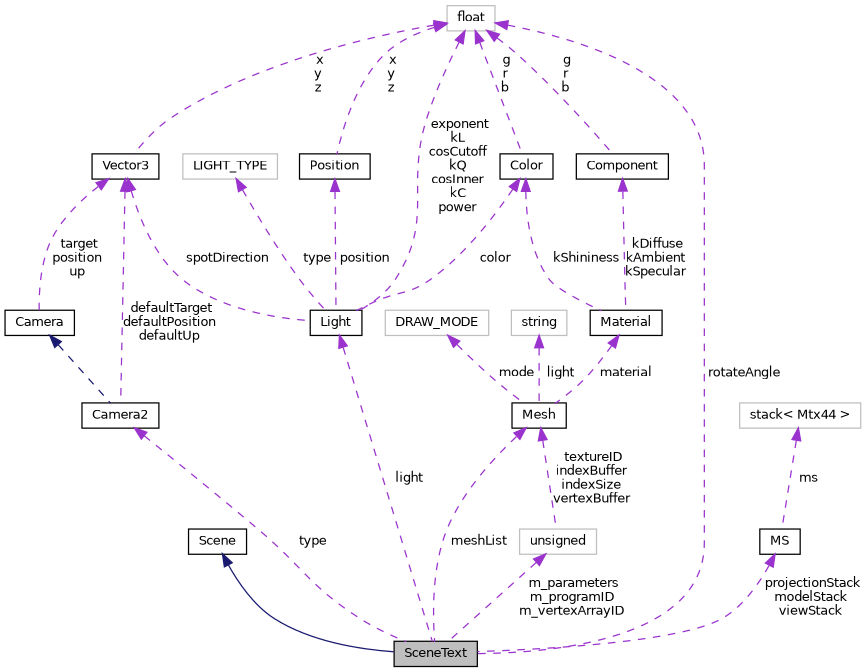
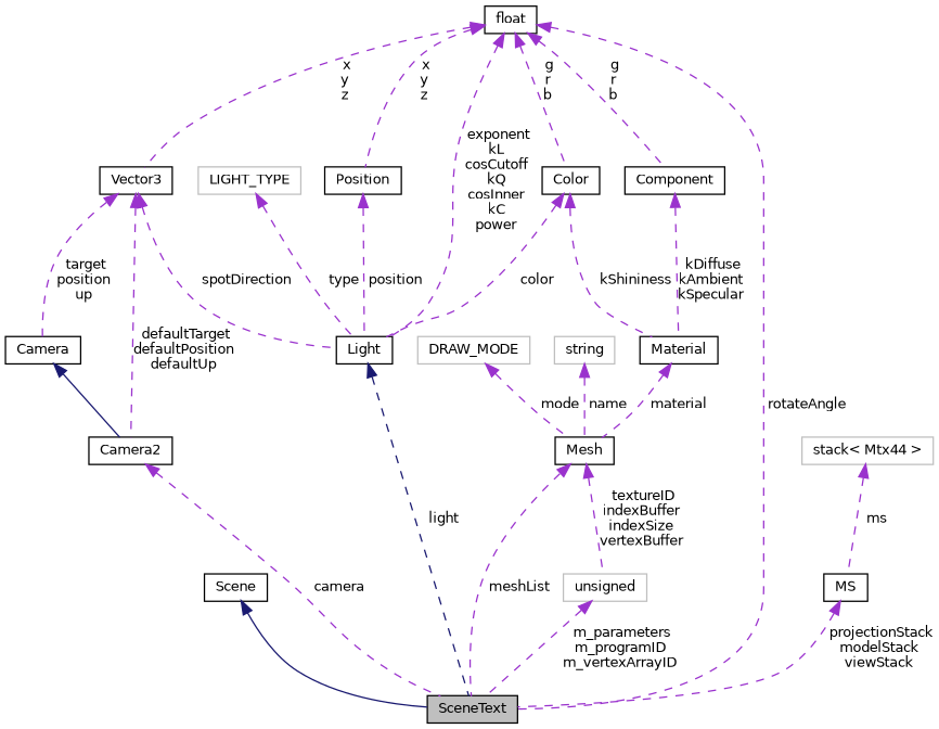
  digraph {
    node [color=black fontname=Helvetica fontsize=10 shape=record]
    edge [color=darkorchid3 dir=back fontname=Helvetica fontsize=10 labelfontname=Helvetica labelfontsize=10 style=dashed]
    n1 [fillcolor=grey75 fontcolor=black height=0.2 label=SceneText style=filled width=0.4]
    n2 [height=0.2 label=Scene width=0.4]
    n3 [height=0.2 label=Light width=0.4]
-   n4 [color=grey75 height=0.2 label=float width=0.4]
+   n4 [height=0.2 label=float width=0.4]
    n5 [height=0.2 label=Position width=0.4]
    n6 [height=0.2 label=Vector3 width=0.4]
    n7 [height=0.2 label=Color width=0.4]
    n8 [height=0.2 label=Component width=0.4]
    n9 [height=0.2 label=Camera2 width=0.4]
    n10 [height=0.2 label=Camera width=0.4]
    n11 [height=0.2 label=Material width=0.4]
    n12 [height=0.2 label=Mesh width=0.4]
    n13 [color=grey75 height=0.2 label=LIGHT_TYPE width=0.4]
    n14 [height=0.2 label=MS width=0.4]
    n15 [color=grey75 height=0.2 label="stack\< Mtx44 \>" width=0.4]
    n16 [color=grey75 height=0.2 label=unsigned width=0.4]
    n17 [color=grey75 height=0.2 label=DRAW_MODE width=0.4]
    n18 [color=grey75 height=0.2 label=string width=0.4]
    n2 -> n1 [color=midnightblue style=solid]
-   n3 -> n1 [label=" light"]
+   n3 -> n1 [color=midnightblue label=" light"]
    n4 -> n1 [label=" rotateAngle"]
    n4 -> n3 [label=" exponent\nkL\ncosCutoff\nkQ\ncosInner\nkC\npower"]
    n4 -> n5 [label=" x\ny\nz"]
    n4 -> n6 [label=" x\ny\nz"]
    n4 -> n7 [label=" g\nr\nb"]
    n4 -> n8 [label=" g\nr\nb"]
    n5 -> n3 [label=" position"]
    n6 -> n3 [label=" spotDirection"]
    n6 -> n9 [label=" defaultTarget\ndefaultPosition\ndefaultUp"]
    n6 -> n10 [label=" target\nposition\nup"]
    n7 -> n3 [label=" color"]
    n7 -> n11 [label=" kShininess"]
    n8 -> n11 [label=" kDiffuse\nkAmbient\nkSpecular"]
-   n9 -> n1 [label=" type"]
-   n10 -> n9 [color=midnightblue]
+   n9 -> n1 [label=" camera"]
+   n10 -> n9 [color=midnightblue style=solid]
    n11 -> n12 [label=" material"]
    n12 -> n1 [label=" meshList"]
    n12 -> n16 [label=" textureID\nindexBuffer\nindexSize\nvertexBuffer"]
    n13 -> n3 [label=" type"]
    n14 -> n1 [label=" projectionStack\nmodelStack\nviewStack"]
    n15 -> n14 [label=" ms"]
    n16 -> n1 [label=" m_parameters\nm_programID\nm_vertexArrayID"]
    n17 -> n12 [label=" mode"]
-   n18 -> n12 [label=" light"]
+   n18 -> n12 [label=" name"]
  }
